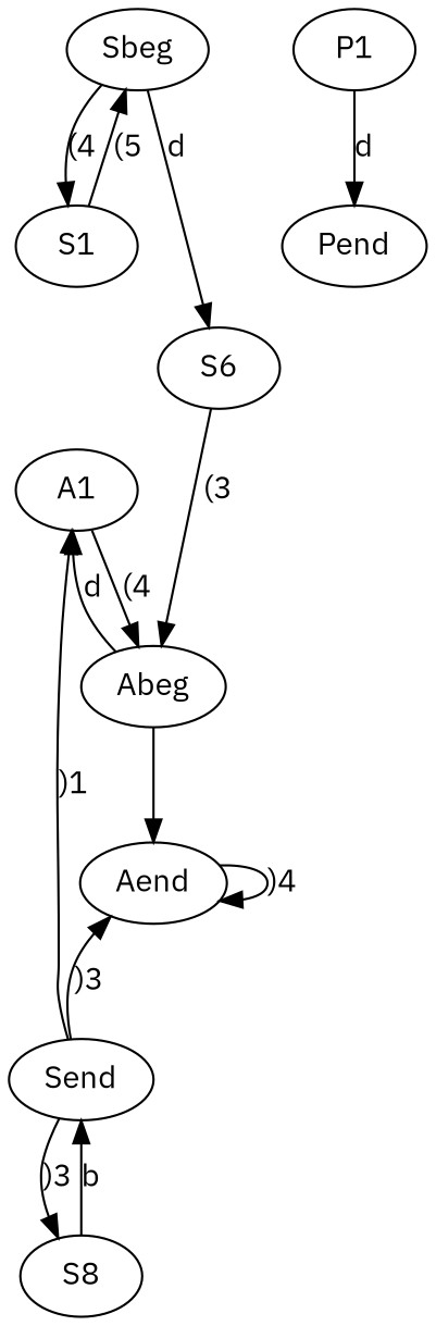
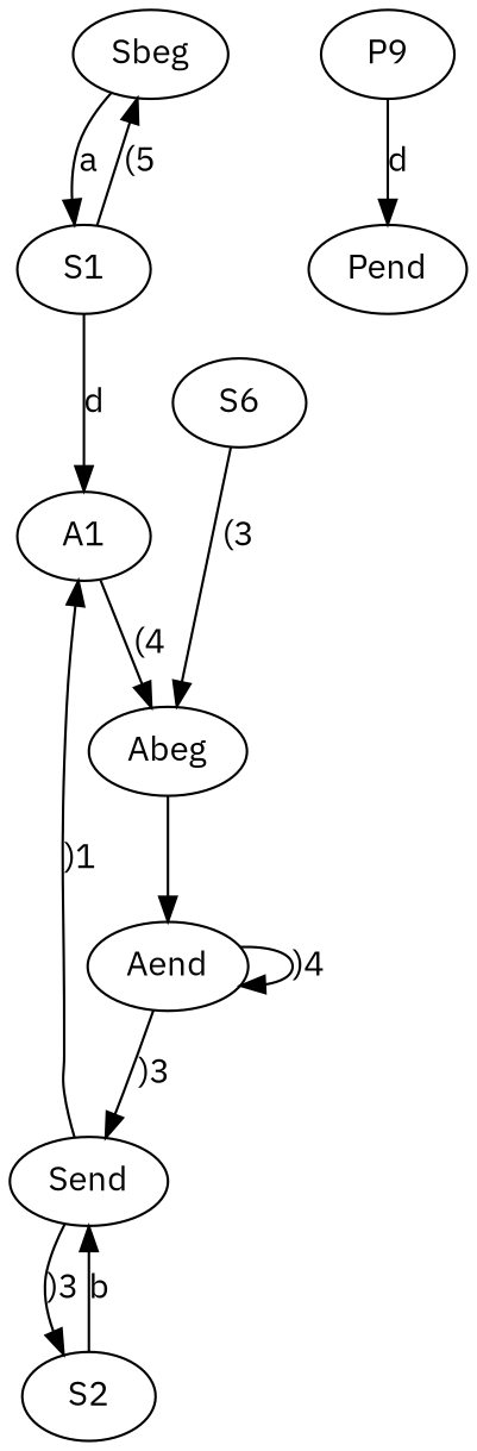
  digraph {
    fontname="IBM Plex Sans"
    node [fontname="IBM Plex Sans" shape=ellipse]
    edge [fontname="IBM Plex Sans"]
    n1 [label=Sbeg]
    n2 [label=S1]
    n3 [label=S6]
    n4 [label=Abeg]
    n5 [label=A1]
    n6 [label=Aend]
    n7 [label=Send]
-   n8 [label=S8]
-   n9 [label=P1]
+   n8 [label=S2]
+   n9 [label=P9]
    n10 [label=Pend]
-   n1 -> n2 [label="(4"]
-   n1 -> n3 [label=d]
+   n1 -> n2 [label=a]
    n2 -> n1 [label="(5"]
    n3 -> n4 [label="(3"]
-   n4 -> n5 [label=d]
+   n2 -> n5 [label=d]
    n4 -> n6
    n5 -> n4 [label="(4"]
    n6 -> n6 [label=")4"]
-   n7 -> n6 [label=")3"]
+   n6 -> n7 [label=")3"]
    n7 -> n5 [label=")1"]
    n7 -> n8 [label=")3"]
    n8 -> n7 [label=b]
    n9 -> n10 [label=d]
  }
